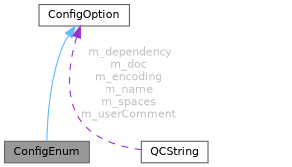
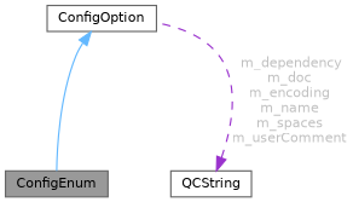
  digraph {
    node [color=gray40 fillcolor=white fontname=Helvetica fontsize=10 shape=box style=filled]
    edge [dir=back fontname=Helvetica fontsize=10 labelfontname=Helvetica labelfontsize=10]
    n1 [fillcolor=grey60 fontcolor=black height=0.2 label=ConfigEnum width=0.4]
    n2 [height=0.2 label=ConfigOption width=0.4]
    n3 [height=0.2 label=QCString width=0.4]
    n2 -> n1 [color=steelblue1 style=solid]
-   n2 -> n3 [color=darkorchid3 fontcolor=grey label=" m_dependency\nm_doc\nm_encoding\nm_name\nm_spaces\nm_userComment" style=dashed]
+   n3 -> n2 [color=darkorchid3 fontcolor=grey label=" m_dependency\nm_doc\nm_encoding\nm_name\nm_spaces\nm_userComment" style=dashed]
  }
